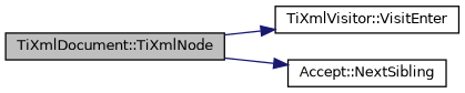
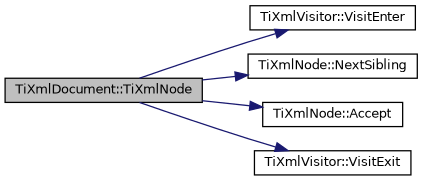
  digraph {
    rankdir=LR
    node [color=black fillcolor=white fontname=Helvetica fontsize=10 shape=record style=filled]
    edge [color=midnightblue fontname=Helvetica fontsize=10 labelfontname=Helvetica labelfontsize=10 style=solid]
    n1 [fillcolor=grey75 fontcolor=black height=0.2 label="TiXmlDocument::TiXmlNode" width=0.4]
    n2 [height=0.2 label="TiXmlVisitor::VisitEnter" width=0.4]
-   n3 [height=0.2 label="Accept::NextSibling" width=0.4]
+   n3 [height=0.2 label="TiXmlNode::NextSibling" width=0.4]
+   n4 [height=0.2 label="TiXmlNode::Accept" width=0.4]
+   n5 [height=0.2 label="TiXmlVisitor::VisitExit" width=0.4]
    n1 -> n2
    n1 -> n3
+   n1 -> n4
+   n1 -> n5
  }
